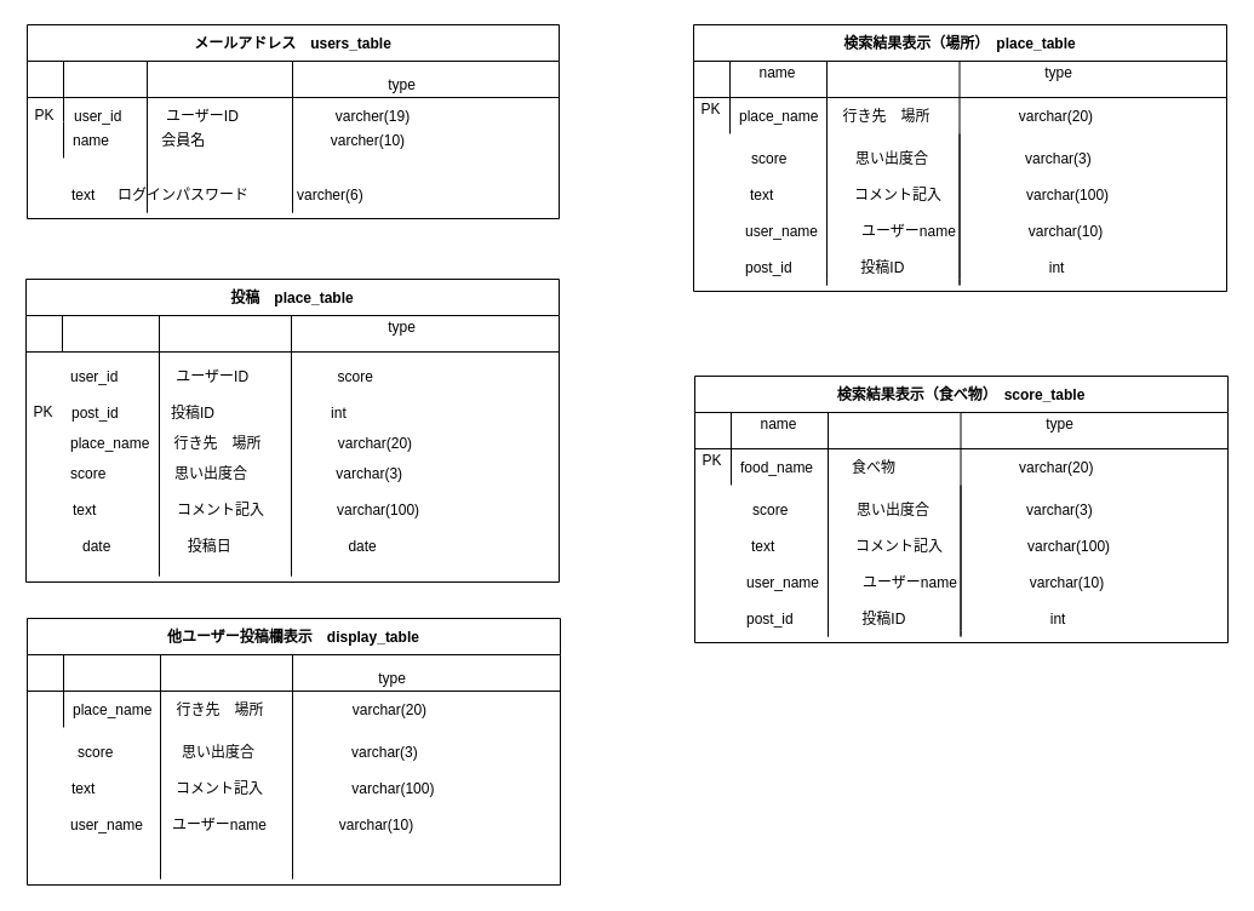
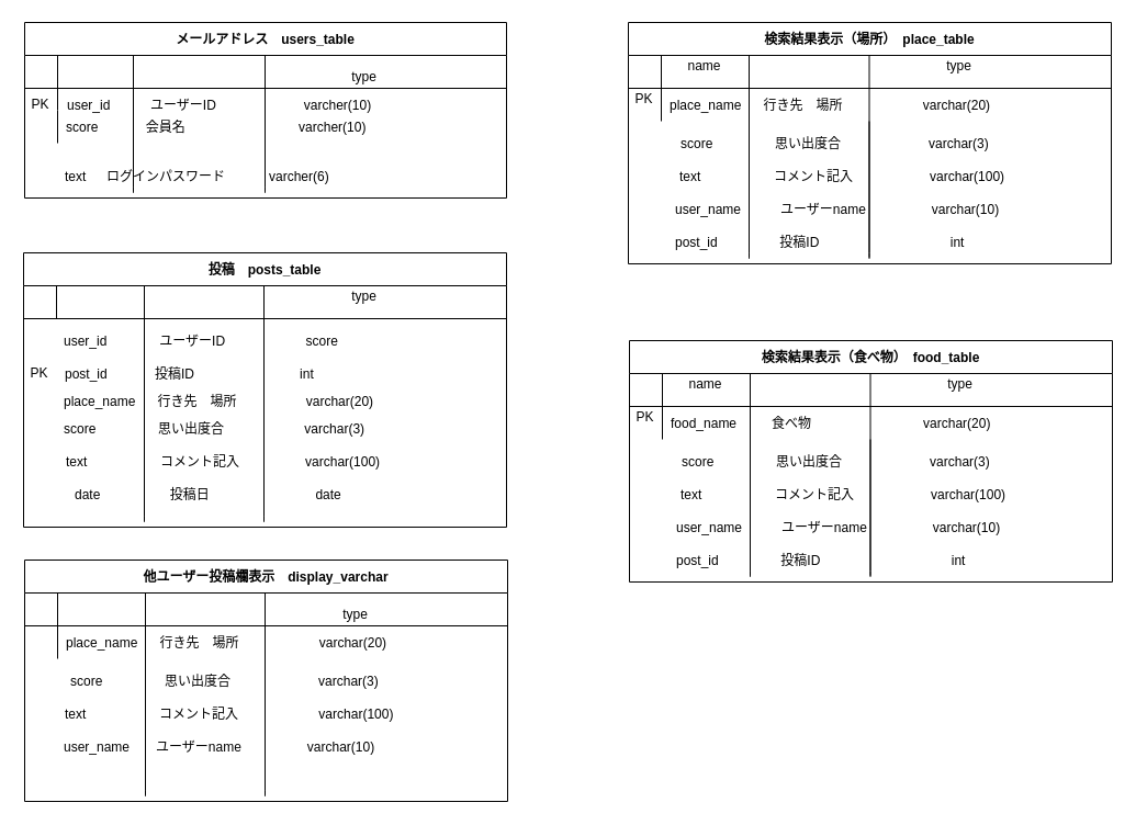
  <mxCell id="0" />
  <mxCell id="1" parent="0" />
  <mxCell id="2" value="メールアドレス　users_table" style="shape=table;startSize=30;container=1;collapsible=1;childLayout=tableLayout;fixedRows=1;rowLines=0;fontStyle=1;align=center;resizeLast=1;" parent="1" vertex="1"><mxGeometry x="22" y="20" width="439" height="160" as="geometry" /></mxCell>
  <mxCell id="3" value="" style="shape=partialRectangle;collapsible=0;dropTarget=0;pointerEvents=0;fillColor=none;top=0;left=0;bottom=1;right=0;points=[[0,0.5],[1,0.5]];portConstraint=eastwest;" parent="2" vertex="1"><mxGeometry y="30" width="439" height="30" as="geometry" /></mxCell>
  <mxCell id="4" value="" style="shape=partialRectangle;connectable=0;fillColor=none;top=0;left=0;bottom=0;right=0;fontStyle=1;overflow=hidden;" parent="3" vertex="1"><mxGeometry width="30" height="30" as="geometry" /></mxCell>
  <mxCell id="5" value="" style="shape=partialRectangle;connectable=0;fillColor=none;top=0;left=0;bottom=0;right=0;align=left;spacingLeft=6;fontStyle=5;overflow=hidden;" parent="3" vertex="1"><mxGeometry x="30" width="409" height="30" as="geometry" /></mxCell>
  <mxCell id="6" value="" style="shape=partialRectangle;collapsible=0;dropTarget=0;pointerEvents=0;fillColor=none;top=0;left=0;bottom=0;right=0;points=[[0,0.5],[1,0.5]];portConstraint=eastwest;" parent="2" vertex="1"><mxGeometry y="60" width="439" height="20" as="geometry" /></mxCell>
  <mxCell id="7" value="" style="shape=partialRectangle;connectable=0;fillColor=none;top=0;left=0;bottom=0;right=0;editable=1;overflow=hidden;" parent="6" vertex="1"><mxGeometry width="30" height="20" as="geometry" /></mxCell>
  <mxCell id="8" value="" style="shape=partialRectangle;connectable=0;fillColor=none;top=0;left=0;bottom=0;right=0;align=left;spacingLeft=6;overflow=hidden;" parent="6" vertex="1"><mxGeometry x="30" width="409" height="20" as="geometry" /></mxCell>
  <mxCell id="9" value="" style="shape=partialRectangle;collapsible=0;dropTarget=0;pointerEvents=0;fillColor=none;top=0;left=0;bottom=0;right=0;points=[[0,0.5],[1,0.5]];portConstraint=eastwest;" parent="2" vertex="1"><mxGeometry y="80" width="439" height="30" as="geometry" /></mxCell>
  <mxCell id="10" value="" style="shape=partialRectangle;connectable=0;fillColor=none;top=0;left=0;bottom=0;right=0;editable=1;overflow=hidden;" parent="9" vertex="1"><mxGeometry width="30" height="30" as="geometry" /></mxCell>
- <mxCell id="11" value="name             会員名                               varcher(10)                           " style="shape=partialRectangle;connectable=0;fillColor=none;top=0;left=0;bottom=0;right=0;align=left;spacingLeft=6;overflow=hidden;" parent="9" vertex="1"><mxGeometry x="30" width="409" height="30" as="geometry" /></mxCell>
+ <mxCell id="11" value="score             会員名                               varcher(10)                           " style="shape=partialRectangle;connectable=0;fillColor=none;top=0;left=0;bottom=0;right=0;align=left;spacingLeft=6;overflow=hidden;" parent="9" vertex="1"><mxGeometry x="30" width="409" height="30" as="geometry" /></mxCell>
  <mxCell id="12" value="" style="shape=partialRectangle;collapsible=0;dropTarget=0;pointerEvents=0;fillColor=none;top=0;left=0;bottom=0;right=0;points=[[0,0.5],[1,0.5]];portConstraint=eastwest;" parent="2" vertex="1"><mxGeometry y="110" width="439" height="20" as="geometry" /></mxCell>
  <mxCell id="13" value="" style="shape=partialRectangle;connectable=0;fillColor=none;top=0;left=0;bottom=0;right=0;editable=1;overflow=hidden;" parent="12" vertex="1"><mxGeometry width="30" height="20" as="geometry" /></mxCell>
  <mxCell id="14" value="" style="endArrow=none;html=1;" parent="1" edge="1"><mxGeometry width="50" height="50" relative="1" as="geometry"><mxPoint x="121" y="110" as="sourcePoint" /><mxPoint x="121" y="50" as="targetPoint" /><Array as="points"><mxPoint x="121" y="180" /></Array></mxGeometry></mxCell>
  <mxCell id="15" value="" style="endArrow=none;html=1;" parent="1" edge="1"><mxGeometry width="50" height="50" relative="1" as="geometry"><mxPoint x="241" y="110" as="sourcePoint" /><mxPoint x="241" y="50" as="targetPoint" /><Array as="points"><mxPoint x="241" y="180" /></Array></mxGeometry></mxCell>
  <mxCell id="16" value="text　  ログインパスワード            varcher(6)" style="shape=partialRectangle;connectable=0;fillColor=none;top=0;left=0;bottom=0;right=0;align=left;spacingLeft=6;overflow=hidden;" parent="1" vertex="1"><mxGeometry x="51" y="150" width="290" height="20" as="geometry" /></mxCell>
- <mxCell id="17" value="投稿　place_table" style="shape=table;startSize=30;container=1;collapsible=1;childLayout=tableLayout;fixedRows=1;rowLines=0;fontStyle=1;align=center;resizeLast=1;" parent="1" vertex="1"><mxGeometry x="21" y="230" width="440" height="250" as="geometry" /></mxCell>
+ <mxCell id="17" value="投稿　posts_table" style="shape=table;startSize=30;container=1;collapsible=1;childLayout=tableLayout;fixedRows=1;rowLines=0;fontStyle=1;align=center;resizeLast=1;" parent="1" vertex="1"><mxGeometry x="21" y="230" width="440" height="250" as="geometry" /></mxCell>
  <mxCell id="18" value="" style="shape=partialRectangle;collapsible=0;dropTarget=0;pointerEvents=0;fillColor=none;top=0;left=0;bottom=1;right=0;points=[[0,0.5],[1,0.5]];portConstraint=eastwest;" parent="17" vertex="1"><mxGeometry y="30" width="440" height="30" as="geometry" /></mxCell>
  <mxCell id="19" value="" style="shape=partialRectangle;connectable=0;fillColor=none;top=0;left=0;bottom=0;right=0;fontStyle=1;overflow=hidden;" parent="18" vertex="1"><mxGeometry width="30" height="30" as="geometry" /></mxCell>
  <mxCell id="20" value="" style="shape=partialRectangle;connectable=0;fillColor=none;top=0;left=0;bottom=0;right=0;align=left;spacingLeft=6;fontStyle=5;overflow=hidden;" parent="18" vertex="1"><mxGeometry x="30" width="410" height="30" as="geometry" /></mxCell>
  <mxCell id="21" value="" style="endArrow=none;html=1;" parent="1" edge="1"><mxGeometry width="50" height="50" relative="1" as="geometry"><mxPoint x="131" y="320" as="sourcePoint" /><mxPoint x="131" y="260" as="targetPoint" /><Array as="points"><mxPoint x="131" y="480" /></Array></mxGeometry></mxCell>
  <mxCell id="22" value="" style="endArrow=none;html=1;" parent="1" edge="1"><mxGeometry width="50" height="50" relative="1" as="geometry"><mxPoint x="240" y="320" as="sourcePoint" /><mxPoint x="240" y="260" as="targetPoint" /><Array as="points"><mxPoint x="240" y="480" /></Array></mxGeometry></mxCell>
  <mxCell id="23" value="text                    コメント記入                  varchar(100)" style="shape=partialRectangle;connectable=0;fillColor=none;top=0;left=0;bottom=0;right=0;align=left;spacingLeft=6;overflow=hidden;" parent="1" vertex="1"><mxGeometry x="52" y="410" width="299" height="20" as="geometry" /></mxCell>
  <mxCell id="24" value="score                 思い出度合                      varchar(3)" style="shape=partialRectangle;connectable=0;fillColor=none;top=0;left=0;bottom=0;right=0;align=left;spacingLeft=6;overflow=hidden;" parent="1" vertex="1"><mxGeometry x="50" y="380" width="290" height="20" as="geometry" /></mxCell>
  <mxCell id="25" value="user_id　　　　ユーザーID                      score" style="shape=partialRectangle;connectable=0;fillColor=none;top=0;left=0;bottom=0;right=0;align=left;spacingLeft=6;overflow=hidden;" parent="1" vertex="1"><mxGeometry x="50" y="300" width="290" height="20" as="geometry" /></mxCell>
  <mxCell id="26" value="date                   投稿日                             date" style="shape=partialRectangle;connectable=0;fillColor=none;top=0;left=0;bottom=0;right=0;align=left;spacingLeft=6;overflow=hidden;" parent="1" vertex="1"><mxGeometry x="60" y="440" width="290" height="20" as="geometry" /></mxCell>
- <mxCell id="27" value="他ユーザー投稿欄表示　display_table" style="shape=table;startSize=30;container=1;collapsible=1;childLayout=tableLayout;fixedRows=1;rowLines=0;fontStyle=1;align=center;resizeLast=1;" parent="1" vertex="1"><mxGeometry x="22" y="510" width="440" height="220" as="geometry" /></mxCell>
+ <mxCell id="27" value="他ユーザー投稿欄表示　display_varchar" style="shape=table;startSize=30;container=1;collapsible=1;childLayout=tableLayout;fixedRows=1;rowLines=0;fontStyle=1;align=center;resizeLast=1;" parent="1" vertex="1"><mxGeometry x="22" y="510" width="440" height="220" as="geometry" /></mxCell>
  <mxCell id="28" value="" style="shape=partialRectangle;collapsible=0;dropTarget=0;pointerEvents=0;fillColor=none;top=0;left=0;bottom=1;right=0;points=[[0,0.5],[1,0.5]];portConstraint=eastwest;" parent="27" vertex="1"><mxGeometry y="30" width="440" height="30" as="geometry" /></mxCell>
  <mxCell id="29" value="" style="shape=partialRectangle;connectable=0;fillColor=none;top=0;left=0;bottom=0;right=0;fontStyle=1;overflow=hidden;" parent="28" vertex="1"><mxGeometry width="30" height="30" as="geometry" /></mxCell>
  <mxCell id="30" value="" style="shape=partialRectangle;connectable=0;fillColor=none;top=0;left=0;bottom=0;right=0;align=left;spacingLeft=6;fontStyle=5;overflow=hidden;" parent="28" vertex="1"><mxGeometry x="30" width="410" height="30" as="geometry" /></mxCell>
  <mxCell id="31" value="" style="shape=partialRectangle;collapsible=0;dropTarget=0;pointerEvents=0;fillColor=none;top=0;left=0;bottom=0;right=0;points=[[0,0.5],[1,0.5]];portConstraint=eastwest;" parent="27" vertex="1"><mxGeometry y="60" width="440" height="30" as="geometry" /></mxCell>
  <mxCell id="32" value="" style="shape=partialRectangle;connectable=0;fillColor=none;top=0;left=0;bottom=0;right=0;editable=1;overflow=hidden;" parent="31" vertex="1"><mxGeometry width="30" height="30" as="geometry" /></mxCell>
  <mxCell id="33" value="place_name      行き先　場所                      varchar(20)" style="shape=partialRectangle;connectable=0;fillColor=none;top=0;left=0;bottom=0;right=0;align=left;spacingLeft=6;overflow=hidden;" parent="31" vertex="1"><mxGeometry x="30" width="410" height="30" as="geometry" /></mxCell>
  <mxCell id="34" value="" style="endArrow=none;html=1;" parent="1" edge="1"><mxGeometry width="50" height="50" relative="1" as="geometry"><mxPoint x="132" y="600" as="sourcePoint" /><mxPoint x="132" y="540" as="targetPoint" /><Array as="points"><mxPoint x="132" y="730" /></Array></mxGeometry></mxCell>
  <mxCell id="35" value="" style="endArrow=none;html=1;" parent="1" edge="1"><mxGeometry width="50" height="50" relative="1" as="geometry"><mxPoint x="241" y="600" as="sourcePoint" /><mxPoint x="241" y="540" as="targetPoint" /><Array as="points"><mxPoint x="241" y="730" /></Array></mxGeometry></mxCell>
  <mxCell id="36" value="text                    コメント記入                      varchar(100)" style="shape=partialRectangle;connectable=0;fillColor=none;top=0;left=0;bottom=0;right=0;align=left;spacingLeft=6;overflow=hidden;" parent="1" vertex="1"><mxGeometry x="51" y="640" width="310" height="20" as="geometry" /></mxCell>
  <mxCell id="37" value="score                 思い出度合                        varchar(3)" style="shape=partialRectangle;connectable=0;fillColor=none;top=0;left=0;bottom=0;right=0;align=left;spacingLeft=6;overflow=hidden;" parent="1" vertex="1"><mxGeometry x="56" y="610" width="290" height="20" as="geometry" /></mxCell>
  <mxCell id="38" value="user_name　　ユーザーname                  varchar(10)" style="shape=partialRectangle;connectable=0;fillColor=none;top=0;left=0;bottom=0;right=0;align=left;spacingLeft=6;overflow=hidden;" parent="1" vertex="1"><mxGeometry x="50" y="670" width="330" height="20" as="geometry" /></mxCell>
  <mxCell id="39" value="type" style="text;html=1;align=center;verticalAlign=middle;resizable=0;points=[];autosize=1;" parent="1" vertex="1"><mxGeometry x="311" y="260" width="40" height="20" as="geometry" /></mxCell>
- <mxCell id="40" value="user_id           ユーザーID                        varcher(19)                           " style="shape=partialRectangle;connectable=0;fillColor=none;top=0;left=0;bottom=0;right=0;align=left;spacingLeft=6;overflow=hidden;" parent="1" vertex="1"><mxGeometry x="53" y="80" width="409" height="30" as="geometry" /></mxCell>
+ <mxCell id="40" value="user_id           ユーザーID                        varcher(10)                           " style="shape=partialRectangle;connectable=0;fillColor=none;top=0;left=0;bottom=0;right=0;align=left;spacingLeft=6;overflow=hidden;" parent="1" vertex="1"><mxGeometry x="53" y="80" width="409" height="30" as="geometry" /></mxCell>
  <mxCell id="41" value="type" style="text;html=1;align=center;verticalAlign=middle;resizable=0;points=[];autosize=1;" parent="1" vertex="1"><mxGeometry x="311" y="60" width="40" height="20" as="geometry" /></mxCell>
  <mxCell id="42" value="type" style="text;html=1;align=center;verticalAlign=middle;resizable=0;points=[];autosize=1;" parent="1" vertex="1"><mxGeometry x="303" y="550" width="40" height="20" as="geometry" /></mxCell>
- <mxCell id="43" value="検索結果表示（食べ物）　score_table" style="shape=table;startSize=30;container=1;collapsible=1;childLayout=tableLayout;fixedRows=1;rowLines=0;fontStyle=1;align=center;resizeLast=1;" parent="1" vertex="1"><mxGeometry x="573" y="310" width="440" height="220" as="geometry" /></mxCell>
+ <mxCell id="43" value="検索結果表示（食べ物）　food_table" style="shape=table;startSize=30;container=1;collapsible=1;childLayout=tableLayout;fixedRows=1;rowLines=0;fontStyle=1;align=center;resizeLast=1;" parent="1" vertex="1"><mxGeometry x="573" y="310" width="440" height="220" as="geometry" /></mxCell>
  <mxCell id="44" value="" style="shape=partialRectangle;collapsible=0;dropTarget=0;pointerEvents=0;fillColor=none;top=0;left=0;bottom=1;right=0;points=[[0,0.5],[1,0.5]];portConstraint=eastwest;" parent="43" vertex="1"><mxGeometry y="30" width="440" height="30" as="geometry" /></mxCell>
  <mxCell id="45" value="" style="shape=partialRectangle;connectable=0;fillColor=none;top=0;left=0;bottom=0;right=0;fontStyle=1;overflow=hidden;" parent="44" vertex="1"><mxGeometry width="30" height="30" as="geometry" /></mxCell>
  <mxCell id="46" value="" style="shape=partialRectangle;connectable=0;fillColor=none;top=0;left=0;bottom=0;right=0;align=left;spacingLeft=6;fontStyle=5;overflow=hidden;" parent="44" vertex="1"><mxGeometry x="30" width="410" height="30" as="geometry" /></mxCell>
  <mxCell id="47" value="" style="shape=partialRectangle;collapsible=0;dropTarget=0;pointerEvents=0;fillColor=none;top=0;left=0;bottom=0;right=0;points=[[0,0.5],[1,0.5]];portConstraint=eastwest;" parent="43" vertex="1"><mxGeometry y="60" width="440" height="30" as="geometry" /></mxCell>
  <mxCell id="48" value="" style="shape=partialRectangle;connectable=0;fillColor=none;top=0;left=0;bottom=0;right=0;editable=1;overflow=hidden;" parent="47" vertex="1"><mxGeometry width="30" height="30" as="geometry" /></mxCell>
  <mxCell id="49" value="food_name     　 食べ物                      　     varchar(20)" style="shape=partialRectangle;connectable=0;fillColor=none;top=0;left=0;bottom=0;right=0;align=left;spacingLeft=6;overflow=hidden;" parent="47" vertex="1"><mxGeometry x="30" width="410" height="30" as="geometry" /></mxCell>
  <mxCell id="50" value="" style="endArrow=none;html=1;" parent="1" edge="1"><mxGeometry width="50" height="50" relative="1" as="geometry"><mxPoint x="683" y="400" as="sourcePoint" /><mxPoint x="683" y="340" as="targetPoint" /><Array as="points"><mxPoint x="683" y="530" /></Array></mxGeometry></mxCell>
  <mxCell id="51" value="" style="endArrow=none;html=1;" parent="1" edge="1"><mxGeometry width="50" height="50" relative="1" as="geometry"><mxPoint x="792.5" y="400" as="sourcePoint" /><mxPoint x="792.5" y="340" as="targetPoint" /><Array as="points"><mxPoint x="792.5" y="530" /></Array></mxGeometry></mxCell>
  <mxCell id="52" value="text                    コメント記入                     varchar(100)" style="shape=partialRectangle;connectable=0;fillColor=none;top=0;left=0;bottom=0;right=0;align=left;spacingLeft=6;overflow=hidden;" parent="1" vertex="1"><mxGeometry x="612" y="440" width="310" height="20" as="geometry" /></mxCell>
  <mxCell id="53" value="score                 思い出度合                        varchar(3)" style="shape=partialRectangle;connectable=0;fillColor=none;top=0;left=0;bottom=0;right=0;align=left;spacingLeft=6;overflow=hidden;" parent="1" vertex="1"><mxGeometry x="613" y="410" width="290" height="20" as="geometry" /></mxCell>
  <mxCell id="54" value="user_name　　　ユーザーname                  varchar(10)" style="shape=partialRectangle;connectable=0;fillColor=none;top=0;left=0;bottom=0;right=0;align=left;spacingLeft=6;overflow=hidden;" parent="1" vertex="1"><mxGeometry x="608" y="470" width="330" height="20" as="geometry" /></mxCell>
  <mxCell id="55" value="name" style="text;html=1;align=center;verticalAlign=middle;resizable=0;points=[];autosize=1;" parent="1" vertex="1"><mxGeometry x="617" y="340" width="50" height="20" as="geometry" /></mxCell>
  <mxCell id="56" value="type" style="text;html=1;align=center;verticalAlign=middle;resizable=0;points=[];autosize=1;" parent="1" vertex="1"><mxGeometry x="854" y="340" width="40" height="20" as="geometry" /></mxCell>
  <mxCell id="57" value="place_name      行き先　場所                   varchar(20)" style="shape=partialRectangle;connectable=0;fillColor=none;top=0;left=0;bottom=0;right=0;align=left;spacingLeft=6;overflow=hidden;" parent="1" vertex="1"><mxGeometry x="50" y="350" width="410" height="30" as="geometry" /></mxCell>
  <mxCell id="58" value="post_id             投稿ID　　　　　　　　int" style="shape=partialRectangle;connectable=0;fillColor=none;top=0;left=0;bottom=0;right=0;align=left;spacingLeft=6;overflow=hidden;" parent="1" vertex="1"><mxGeometry x="51" y="330" width="290" height="20" as="geometry" /></mxCell>
  <mxCell id="59" value="post_id                 投稿ID　　　　　　　　       int" style="shape=partialRectangle;connectable=0;fillColor=none;top=0;left=0;bottom=0;right=0;align=left;spacingLeft=6;overflow=hidden;" parent="1" vertex="1"><mxGeometry x="608" y="500" width="330" height="20" as="geometry" /></mxCell>
  <mxCell id="60" value="PK" style="text;html=1;align=center;verticalAlign=middle;resizable=0;points=[];autosize=1;" parent="1" vertex="1"><mxGeometry x="21" y="85" width="30" height="20" as="geometry" /></mxCell>
  <mxCell id="61" value="PK" style="text;html=1;align=center;verticalAlign=middle;resizable=0;points=[];autosize=1;" parent="1" vertex="1"><mxGeometry x="20" y="330" width="30" height="20" as="geometry" /></mxCell>
  <mxCell id="62" value="PK" style="text;html=1;align=center;verticalAlign=middle;resizable=0;points=[];autosize=1;" parent="1" vertex="1"><mxGeometry x="572" y="370" width="30" height="20" as="geometry" /></mxCell>
  <mxCell id="63" value="検索結果表示（場所）　place_table" style="shape=table;startSize=30;container=1;collapsible=1;childLayout=tableLayout;fixedRows=1;rowLines=0;fontStyle=1;align=center;resizeLast=1;" parent="1" vertex="1"><mxGeometry x="572" y="20" width="440" height="220" as="geometry" /></mxCell>
  <mxCell id="64" value="" style="shape=partialRectangle;collapsible=0;dropTarget=0;pointerEvents=0;fillColor=none;top=0;left=0;bottom=1;right=0;points=[[0,0.5],[1,0.5]];portConstraint=eastwest;" parent="63" vertex="1"><mxGeometry y="30" width="440" height="30" as="geometry" /></mxCell>
  <mxCell id="65" value="" style="shape=partialRectangle;connectable=0;fillColor=none;top=0;left=0;bottom=0;right=0;fontStyle=1;overflow=hidden;" parent="64" vertex="1"><mxGeometry width="30" height="30" as="geometry" /></mxCell>
  <mxCell id="66" value="" style="shape=partialRectangle;connectable=0;fillColor=none;top=0;left=0;bottom=0;right=0;align=left;spacingLeft=6;fontStyle=5;overflow=hidden;" parent="64" vertex="1"><mxGeometry x="30" width="410" height="30" as="geometry" /></mxCell>
  <mxCell id="67" value="" style="shape=partialRectangle;collapsible=0;dropTarget=0;pointerEvents=0;fillColor=none;top=0;left=0;bottom=0;right=0;points=[[0,0.5],[1,0.5]];portConstraint=eastwest;" parent="63" vertex="1"><mxGeometry y="60" width="440" height="30" as="geometry" /></mxCell>
  <mxCell id="68" value="" style="shape=partialRectangle;connectable=0;fillColor=none;top=0;left=0;bottom=0;right=0;editable=1;overflow=hidden;" parent="67" vertex="1"><mxGeometry width="30" height="30" as="geometry" /></mxCell>
  <mxCell id="69" value="place_name      行き先　場所                      varchar(20)" style="shape=partialRectangle;connectable=0;fillColor=none;top=0;left=0;bottom=0;right=0;align=left;spacingLeft=6;overflow=hidden;" parent="67" vertex="1"><mxGeometry x="30" width="410" height="30" as="geometry" /></mxCell>
  <mxCell id="70" value="" style="endArrow=none;html=1;" parent="1" edge="1"><mxGeometry width="50" height="50" relative="1" as="geometry"><mxPoint x="682" y="110" as="sourcePoint" /><mxPoint x="682" y="50" as="targetPoint" /><Array as="points"><mxPoint x="682" y="240" /></Array></mxGeometry></mxCell>
  <mxCell id="71" value="" style="endArrow=none;html=1;" parent="1" edge="1"><mxGeometry width="50" height="50" relative="1" as="geometry"><mxPoint x="791.5" y="110" as="sourcePoint" /><mxPoint x="791.5" y="50" as="targetPoint" /><Array as="points"><mxPoint x="791.5" y="240" /></Array></mxGeometry></mxCell>
  <mxCell id="72" value="text                    コメント記入                     varchar(100)" style="shape=partialRectangle;connectable=0;fillColor=none;top=0;left=0;bottom=0;right=0;align=left;spacingLeft=6;overflow=hidden;" parent="1" vertex="1"><mxGeometry x="611" y="150" width="310" height="20" as="geometry" /></mxCell>
  <mxCell id="73" value="score                 思い出度合                        varchar(3)" style="shape=partialRectangle;connectable=0;fillColor=none;top=0;left=0;bottom=0;right=0;align=left;spacingLeft=6;overflow=hidden;" parent="1" vertex="1"><mxGeometry x="612" y="120" width="290" height="20" as="geometry" /></mxCell>
  <mxCell id="74" value="user_name　　　ユーザーname                  varchar(10)" style="shape=partialRectangle;connectable=0;fillColor=none;top=0;left=0;bottom=0;right=0;align=left;spacingLeft=6;overflow=hidden;" parent="1" vertex="1"><mxGeometry x="607" y="180" width="330" height="20" as="geometry" /></mxCell>
  <mxCell id="75" value="name" style="text;html=1;align=center;verticalAlign=middle;resizable=0;points=[];autosize=1;" parent="1" vertex="1"><mxGeometry x="616" y="50" width="50" height="20" as="geometry" /></mxCell>
  <mxCell id="76" value="type" style="text;html=1;align=center;verticalAlign=middle;resizable=0;points=[];autosize=1;" parent="1" vertex="1"><mxGeometry x="853" y="50" width="40" height="20" as="geometry" /></mxCell>
  <mxCell id="77" value="post_id                 投稿ID　　　　　　　　       int" style="shape=partialRectangle;connectable=0;fillColor=none;top=0;left=0;bottom=0;right=0;align=left;spacingLeft=6;overflow=hidden;" parent="1" vertex="1"><mxGeometry x="607" y="210" width="330" height="20" as="geometry" /></mxCell>
  <mxCell id="78" value="PK" style="text;html=1;align=center;verticalAlign=middle;resizable=0;points=[];autosize=1;" parent="1" vertex="1"><mxGeometry x="571" y="80" width="30" height="20" as="geometry" /></mxCell>
